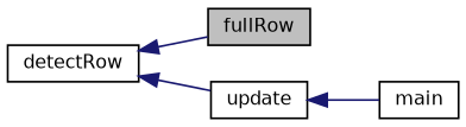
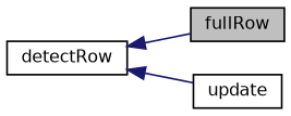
  digraph {
    rankdir=LR
    node [color=black fillcolor=white fontname=Helvetica fontsize=10 shape=record style=filled]
    edge [color=midnightblue dir=back fontname=Helvetica fontsize=10 labelfontname=Helvetica labelfontsize=10 style=solid]
    n1 [fillcolor=grey75 fontcolor=black height=0.2 label=fullRow width=0.4]
    n2 [height=0.2 label=detectRow width=0.4]
    n3 [height=0.2 label=update width=0.4]
-   n4 [height=0.2 label=main width=0.4]
    n2 -> n1
    n2 -> n3
-   n3 -> n4
  }
